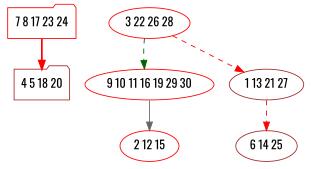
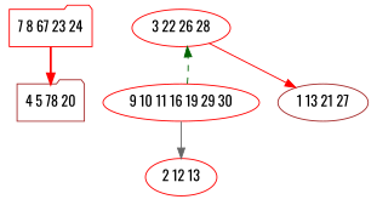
  digraph {
    fontname=Oswald
    node [color=red fontname=Oswald shape=ellipse]
    edge [color=red fontname=Oswald style=dashed]
-   n1 [label="7 8 17 23 24" shape=folder]
-   n2 [color=brown label="4 5 18 20" shape=folder]
+   n1 [label="7 8 67 23 24" shape=folder]
+   n2 [color=brown label="4 5 78 20" shape=folder]
    n3 [label="3 22 26 28"]
    n4 [label="9 10 11 16 19 29 30"]
    n5 [color=brown label="1 13 21 27"]
-   n6 [label="2 12 15"]
-   n7 [color=brown label="6 14 25"]
+   n6 [label="2 12 13"]
    n1 -> n2 [style=bold]
-   n3 -> n4 [color=darkgreen]
-   n3 -> n5
+   n4 -> n3 [color=darkgreen]
+   n3 -> n5 [style=solid]
    n4 -> n6 [color=gray40 style=solid]
-   n5 -> n7
  }
